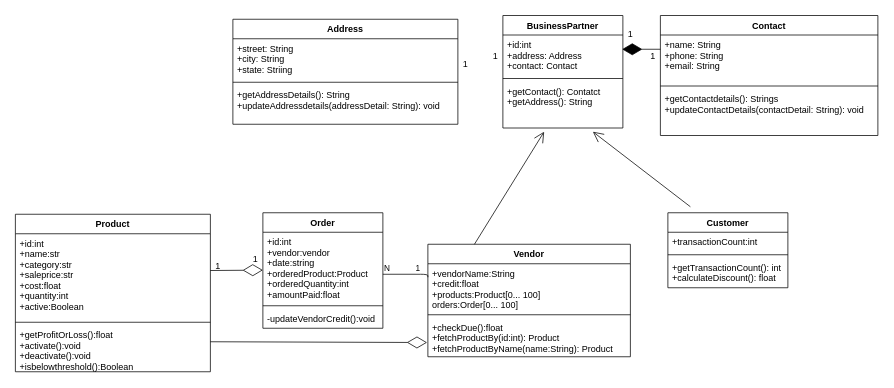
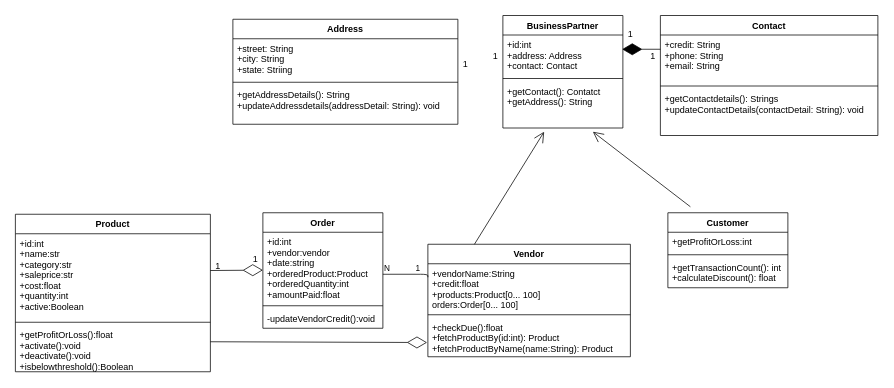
  <mxCell id="0" />
  <mxCell id="1" parent="0" />
  <mxCell id="2" value="Product" style="swimlane;fontStyle=1;align=center;verticalAlign=top;childLayout=stackLayout;horizontal=1;startSize=26;horizontalStack=0;resizeParent=1;resizeParentMax=0;resizeLast=0;collapsible=1;marginBottom=0;" vertex="1" parent="1"><mxGeometry x="20" y="285" width="260" height="210" as="geometry" /></mxCell>
  <mxCell id="3" value="+id:int&#10;+name:str&#10;+category:str&#10;+saleprice:str&#10;+cost:float&#10;+quantity:int&#10;+active:Boolean" style="text;strokeColor=none;fillColor=none;align=left;verticalAlign=top;spacingLeft=4;spacingRight=4;overflow=hidden;rotatable=0;points=[[0,0.5],[1,0.5]];portConstraint=eastwest;" vertex="1" parent="2"><mxGeometry y="26" width="260" height="114" as="geometry" /></mxCell>
  <mxCell id="4" value="" style="line;strokeWidth=1;fillColor=none;align=left;verticalAlign=middle;spacingTop=-1;spacingLeft=3;spacingRight=3;rotatable=0;labelPosition=right;points=[];portConstraint=eastwest;" vertex="1" parent="2"><mxGeometry y="140" width="260" height="8" as="geometry" /></mxCell>
  <mxCell id="5" value="+getProfitOrLoss():float&#10;+activate():void&#10;+deactivate():void&#10;+isbelowthreshold():Boolean" style="text;strokeColor=none;fillColor=none;align=left;verticalAlign=top;spacingLeft=4;spacingRight=4;overflow=hidden;rotatable=0;points=[[0,0.5],[1,0.5]];portConstraint=eastwest;" vertex="1" parent="2"><mxGeometry y="148" width="260" height="62" as="geometry" /></mxCell>
  <mxCell id="6" value="Order&#10;" style="swimlane;fontStyle=1;align=center;verticalAlign=top;childLayout=stackLayout;horizontal=1;startSize=26;horizontalStack=0;resizeParent=1;resizeParentMax=0;resizeLast=0;collapsible=1;marginBottom=0;" vertex="1" parent="1"><mxGeometry x="350" y="283" width="160" height="154" as="geometry" /></mxCell>
  <mxCell id="7" value="+id:int&#10;+vendor:vendor&#10;+date:string&#10;+orderedProduct:Product&#10;+orderedQuantity:int&#10;+amountPaid:float&#10;" style="text;strokeColor=none;fillColor=none;align=left;verticalAlign=top;spacingLeft=4;spacingRight=4;overflow=hidden;rotatable=0;points=[[0,0.5],[1,0.5]];portConstraint=eastwest;" vertex="1" parent="6"><mxGeometry y="26" width="160" height="94" as="geometry" /></mxCell>
  <mxCell id="8" value="" style="line;strokeWidth=1;fillColor=none;align=left;verticalAlign=middle;spacingTop=-1;spacingLeft=3;spacingRight=3;rotatable=0;labelPosition=right;points=[];portConstraint=eastwest;" vertex="1" parent="6"><mxGeometry y="120" width="160" height="8" as="geometry" /></mxCell>
  <mxCell id="9" value="-updateVendorCredit():void" style="text;strokeColor=none;fillColor=none;align=left;verticalAlign=top;spacingLeft=4;spacingRight=4;overflow=hidden;rotatable=0;points=[[0,0.5],[1,0.5]];portConstraint=eastwest;" vertex="1" parent="6"><mxGeometry y="128" width="160" height="26" as="geometry" /></mxCell>
  <mxCell id="10" value="Vendor" style="swimlane;fontStyle=1;align=center;verticalAlign=top;childLayout=stackLayout;horizontal=1;startSize=26;horizontalStack=0;resizeParent=1;resizeParentMax=0;resizeLast=0;collapsible=1;marginBottom=0;" vertex="1" parent="1"><mxGeometry x="570" y="325" width="270" height="150" as="geometry" /></mxCell>
  <mxCell id="11" value="+vendorName:String&#10;+credit:float&#10;+products:Product[0... 100]&#10;orders:Order[0... 100]" style="text;strokeColor=none;fillColor=none;align=left;verticalAlign=top;spacingLeft=4;spacingRight=4;overflow=hidden;rotatable=0;points=[[0,0.5],[1,0.5]];portConstraint=eastwest;" vertex="1" parent="10"><mxGeometry y="26" width="270" height="64" as="geometry" /></mxCell>
  <mxCell id="12" value="" style="line;strokeWidth=1;fillColor=none;align=left;verticalAlign=middle;spacingTop=-1;spacingLeft=3;spacingRight=3;rotatable=0;labelPosition=right;points=[];portConstraint=eastwest;" vertex="1" parent="10"><mxGeometry y="90" width="270" height="8" as="geometry" /></mxCell>
  <mxCell id="13" value="+checkDue():float&#10;+fetchProductBy(id:int): Product&#10;+fetchProductByName(name:String): Product" style="text;strokeColor=none;fillColor=none;align=left;verticalAlign=top;spacingLeft=4;spacingRight=4;overflow=hidden;rotatable=0;points=[[0,0.5],[1,0.5]];portConstraint=eastwest;" vertex="1" parent="10"><mxGeometry y="98" width="270" height="52" as="geometry" /></mxCell>
  <mxCell id="14" value="Customer" style="swimlane;fontStyle=1;align=center;verticalAlign=top;childLayout=stackLayout;horizontal=1;startSize=26;horizontalStack=0;resizeParent=1;resizeParentMax=0;resizeLast=0;collapsible=1;marginBottom=0;" vertex="1" parent="1"><mxGeometry x="890" y="283" width="160" height="100" as="geometry" /></mxCell>
- <mxCell id="15" value="+transactionCount:int" style="text;strokeColor=none;fillColor=none;align=left;verticalAlign=top;spacingLeft=4;spacingRight=4;overflow=hidden;rotatable=0;points=[[0,0.5],[1,0.5]];portConstraint=eastwest;" vertex="1" parent="14"><mxGeometry y="26" width="160" height="26" as="geometry" /></mxCell>
+ <mxCell id="15" value="+getProfitOrLoss:int" style="text;strokeColor=none;fillColor=none;align=left;verticalAlign=top;spacingLeft=4;spacingRight=4;overflow=hidden;rotatable=0;points=[[0,0.5],[1,0.5]];portConstraint=eastwest;" vertex="1" parent="14"><mxGeometry y="26" width="160" height="26" as="geometry" /></mxCell>
  <mxCell id="16" value="" style="line;strokeWidth=1;fillColor=none;align=left;verticalAlign=middle;spacingTop=-1;spacingLeft=3;spacingRight=3;rotatable=0;labelPosition=right;points=[];portConstraint=eastwest;" vertex="1" parent="14"><mxGeometry y="52" width="160" height="8" as="geometry" /></mxCell>
  <mxCell id="17" value="+getTransactionCount(): int&#10;+calculateDiscount(): float" style="text;strokeColor=none;fillColor=none;align=left;verticalAlign=top;spacingLeft=4;spacingRight=4;overflow=hidden;rotatable=0;points=[[0,0.5],[1,0.5]];portConstraint=eastwest;" vertex="1" parent="14"><mxGeometry y="60" width="160" height="40" as="geometry" /></mxCell>
  <mxCell id="18" value="Address" style="swimlane;fontStyle=1;align=center;verticalAlign=top;childLayout=stackLayout;horizontal=1;startSize=26;horizontalStack=0;resizeParent=1;resizeParentMax=0;resizeLast=0;collapsible=1;marginBottom=0;" vertex="1" parent="1"><mxGeometry x="310" y="25" width="300" height="140" as="geometry" /></mxCell>
  <mxCell id="19" value="+street: String&#10;+city: String&#10;+state: Striing" style="text;strokeColor=none;fillColor=none;align=left;verticalAlign=top;spacingLeft=4;spacingRight=4;overflow=hidden;rotatable=0;points=[[0,0.5],[1,0.5]];portConstraint=eastwest;" vertex="1" parent="18"><mxGeometry y="26" width="300" height="54" as="geometry" /></mxCell>
  <mxCell id="20" value="" style="line;strokeWidth=1;fillColor=none;align=left;verticalAlign=middle;spacingTop=-1;spacingLeft=3;spacingRight=3;rotatable=0;labelPosition=right;points=[];portConstraint=eastwest;" vertex="1" parent="18"><mxGeometry y="80" width="300" height="8" as="geometry" /></mxCell>
  <mxCell id="21" value="+getAddressDetails(): String&#10;+updateAddressdetails(addressDetail: String): void&#10;" style="text;strokeColor=none;fillColor=none;align=left;verticalAlign=top;spacingLeft=4;spacingRight=4;overflow=hidden;rotatable=0;points=[[0,0.5],[1,0.5]];portConstraint=eastwest;" vertex="1" parent="18"><mxGeometry y="88" width="300" height="52" as="geometry" /></mxCell>
  <mxCell id="22" value="BusinessPartner" style="swimlane;fontStyle=1;align=center;verticalAlign=top;childLayout=stackLayout;horizontal=1;startSize=26;horizontalStack=0;resizeParent=1;resizeParentMax=0;resizeLast=0;collapsible=1;marginBottom=0;" vertex="1" parent="1"><mxGeometry x="670" y="20" width="160" height="150" as="geometry" /></mxCell>
  <mxCell id="23" value="+id:int&#10;+address: Address&#10;+contact: Contact" style="text;strokeColor=none;fillColor=none;align=left;verticalAlign=top;spacingLeft=4;spacingRight=4;overflow=hidden;rotatable=0;points=[[0,0.5],[1,0.5]];portConstraint=eastwest;" vertex="1" parent="22"><mxGeometry y="26" width="160" height="54" as="geometry" /></mxCell>
  <mxCell id="24" value="" style="line;strokeWidth=1;fillColor=none;align=left;verticalAlign=middle;spacingTop=-1;spacingLeft=3;spacingRight=3;rotatable=0;labelPosition=right;points=[];portConstraint=eastwest;" vertex="1" parent="22"><mxGeometry y="80" width="160" height="8" as="geometry" /></mxCell>
  <mxCell id="25" value="+getContact(): Contatct&#10;+getAddress(): String" style="text;strokeColor=none;fillColor=none;align=left;verticalAlign=top;spacingLeft=4;spacingRight=4;overflow=hidden;rotatable=0;points=[[0,0.5],[1,0.5]];portConstraint=eastwest;" vertex="1" parent="22"><mxGeometry y="88" width="160" height="62" as="geometry" /></mxCell>
  <mxCell id="26" value="Contact" style="swimlane;fontStyle=1;align=center;verticalAlign=top;childLayout=stackLayout;horizontal=1;startSize=26;horizontalStack=0;resizeParent=1;resizeParentMax=0;resizeLast=0;collapsible=1;marginBottom=0;" vertex="1" parent="1"><mxGeometry x="880" y="20" width="290" height="160" as="geometry" /></mxCell>
- <mxCell id="27" value="+name: String&#10;+phone: String&#10;+email: String" style="text;strokeColor=none;fillColor=none;align=left;verticalAlign=top;spacingLeft=4;spacingRight=4;overflow=hidden;rotatable=0;points=[[0,0.5],[1,0.5]];portConstraint=eastwest;" vertex="1" parent="26"><mxGeometry y="26" width="290" height="64" as="geometry" /></mxCell>
+ <mxCell id="27" value="+credit: String&#10;+phone: String&#10;+email: String" style="text;strokeColor=none;fillColor=none;align=left;verticalAlign=top;spacingLeft=4;spacingRight=4;overflow=hidden;rotatable=0;points=[[0,0.5],[1,0.5]];portConstraint=eastwest;" vertex="1" parent="26"><mxGeometry y="26" width="290" height="64" as="geometry" /></mxCell>
  <mxCell id="28" value="" style="line;strokeWidth=1;fillColor=none;align=left;verticalAlign=middle;spacingTop=-1;spacingLeft=3;spacingRight=3;rotatable=0;labelPosition=right;points=[];portConstraint=eastwest;" vertex="1" parent="26"><mxGeometry y="90" width="290" height="8" as="geometry" /></mxCell>
  <mxCell id="29" value="+getContactdetails(): Strings&#10;+updateContactDetails(contactDetail: String): void&#10;" style="text;strokeColor=none;fillColor=none;align=left;verticalAlign=top;spacingLeft=4;spacingRight=4;overflow=hidden;rotatable=0;points=[[0,0.5],[1,0.5]];portConstraint=eastwest;" vertex="1" parent="26"><mxGeometry y="98" width="290" height="62" as="geometry" /></mxCell>
  <mxCell id="30" value="" style="endArrow=diamondThin;endFill=1;endSize=24;html=1;entryX=0.994;entryY=0.352;entryDx=0;entryDy=0;entryPerimeter=0;" edge="1" parent="1" target="23"><mxGeometry width="160" relative="1" as="geometry"><mxPoint x="880" y="65" as="sourcePoint" /><mxPoint x="740" y="65" as="targetPoint" /></mxGeometry></mxCell>
  <mxCell id="31" value="1" style="text;html=1;align=center;verticalAlign=middle;resizable=0;points=[];autosize=1;strokeColor=none;" vertex="1" parent="1"><mxGeometry x="610" y="75" width="20" height="20" as="geometry" /></mxCell>
  <mxCell id="32" value="1" style="text;html=1;align=center;verticalAlign=middle;resizable=0;points=[];autosize=1;strokeColor=none;" vertex="1" parent="1"><mxGeometry x="650" y="65" width="20" height="20" as="geometry" /></mxCell>
  <mxCell id="33" value="1" style="text;html=1;align=center;verticalAlign=middle;resizable=0;points=[];autosize=1;strokeColor=none;" vertex="1" parent="1"><mxGeometry x="830" y="35" width="20" height="20" as="geometry" /></mxCell>
  <mxCell id="34" value="1" style="text;html=1;align=center;verticalAlign=middle;resizable=0;points=[];autosize=1;strokeColor=none;" vertex="1" parent="1"><mxGeometry x="860" y="65" width="20" height="20" as="geometry" /></mxCell>
  <mxCell id="35" value="" style="endArrow=diamondThin;endFill=0;endSize=24;html=1;" edge="1" parent="1"><mxGeometry width="160" relative="1" as="geometry"><mxPoint x="280" y="360" as="sourcePoint" /><mxPoint x="350" y="359.5" as="targetPoint" /></mxGeometry></mxCell>
  <mxCell id="36" value="" style="endArrow=diamondThin;endFill=0;endSize=24;html=1;entryX=-0.004;entryY=0.635;entryDx=0;entryDy=0;entryPerimeter=0;" edge="1" parent="1" target="13"><mxGeometry width="160" relative="1" as="geometry"><mxPoint x="280" y="455" as="sourcePoint" /><mxPoint x="440" y="455" as="targetPoint" /></mxGeometry></mxCell>
  <mxCell id="37" value="" style="endArrow=none;html=1;edgeStyle=orthogonalEdgeStyle;entryX=0;entryY=0.281;entryDx=0;entryDy=0;entryPerimeter=0;" edge="1" parent="1" target="11"><mxGeometry relative="1" as="geometry"><mxPoint x="510" y="365" as="sourcePoint" /><mxPoint x="650" y="365" as="targetPoint" /><Array as="points"><mxPoint x="570" y="365" /></Array></mxGeometry></mxCell>
  <mxCell id="38" value="N" style="edgeLabel;resizable=0;html=1;align=left;verticalAlign=bottom;" connectable="0" vertex="1" parent="37"><mxGeometry x="-1" relative="1" as="geometry" /></mxCell>
  <mxCell id="39" value="1" style="edgeLabel;resizable=0;html=1;align=right;verticalAlign=bottom;" connectable="0" vertex="1" parent="37"><mxGeometry x="1" relative="1" as="geometry"><mxPoint x="-10" y="-4" as="offset" /></mxGeometry></mxCell>
  <mxCell id="40" value="" style="endArrow=open;endFill=1;endSize=12;html=1;exitX=0.23;exitY=0;exitDx=0;exitDy=0;exitPerimeter=0;" edge="1" parent="1" source="10"><mxGeometry width="160" relative="1" as="geometry"><mxPoint x="640" y="315" as="sourcePoint" /><mxPoint x="725" y="175" as="targetPoint" /></mxGeometry></mxCell>
  <mxCell id="41" value="" style="endArrow=open;endFill=1;endSize=12;html=1;" edge="1" parent="1"><mxGeometry width="160" relative="1" as="geometry"><mxPoint x="920" y="275" as="sourcePoint" /><mxPoint x="790" y="175" as="targetPoint" /></mxGeometry></mxCell>
  <mxCell id="42" value="1&lt;br&gt;" style="text;html=1;align=center;verticalAlign=middle;resizable=0;points=[];autosize=1;strokeColor=none;" vertex="1" parent="1"><mxGeometry x="280" y="345" width="20" height="20" as="geometry" /></mxCell>
  <mxCell id="43" value="1" style="text;html=1;align=center;verticalAlign=middle;resizable=0;points=[];autosize=1;strokeColor=none;" vertex="1" parent="1"><mxGeometry x="330" y="335" width="20" height="20" as="geometry" /></mxCell>
